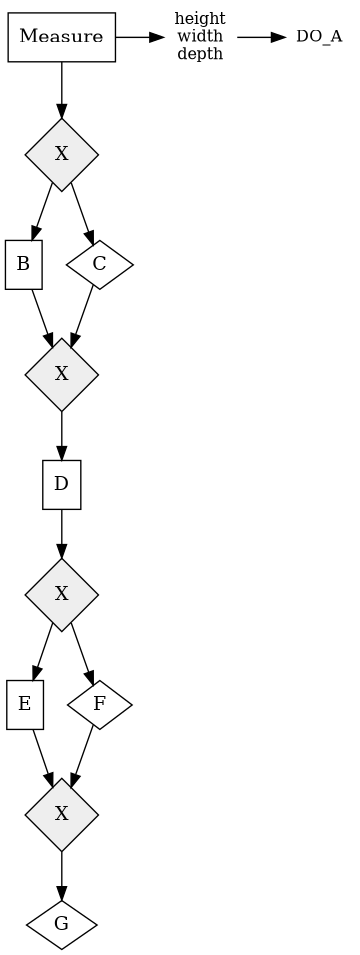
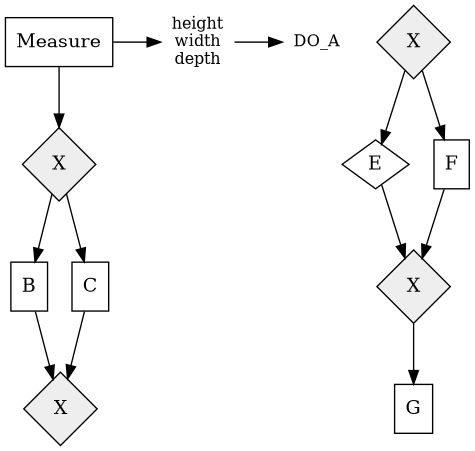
  digraph {
    node [shape=box fillcolor="#ffffff" style=filled]
    n1 [fontsize=12 label="height\nwidth\ndepth\n" shape=none width=0.2 fillcolor="" style=""]
    n2 [fontsize=12 label=DO_A shape=none width=0.2 fillcolor="" style=""]
    n3 [label=Measure width=0.2]
    n4 [fillcolor="#eeeeee" fixedsize=true height=0.75 label=X shape=diamond width=0.75]
    n5 [label=B width=0.2]
-   n6 [label=C shape=diamond width=0.2]
+   n6 [label=C width=0.2]
    n7 [fillcolor="#eeeeee" fixedsize=true height=0.75 label=X shape=diamond width=0.75]
-   n8 [label=D width=0.2]
    n9 [fillcolor="#eeeeee" fixedsize=true height=0.75 label=X shape=diamond width=0.75]
-   n10 [label=E width=0.2]
-   n11 [label=F shape=diamond width=0.2]
+   n10 [label=E shape=diamond width=0.2]
+   n11 [label=F width=0.2]
    n12 [fillcolor="#eeeeee" fixedsize=true height=0.75 label=X shape=diamond width=0.75]
-   n13 [label=G shape=diamond width=0.2]
+   n13 [label=G width=0.2]
    subgraph sub_1 {
      rank=same
      n1
      n2
    }
    subgraph sub_2 {
      rank=same
      n1
      n3
    }
    n1 -> n2 [minlen=2 style=solid]
    n3 -> n1 [minlen=2 style=solid]
    n3 -> n4
    n4 -> n5
    n4 -> n6
    n5 -> n7
    n6 -> n7
-   n7 -> n8
-   n8 -> n9
    n9 -> n10
    n9 -> n11
    n10 -> n12
    n11 -> n12
    n12 -> n13
  }
